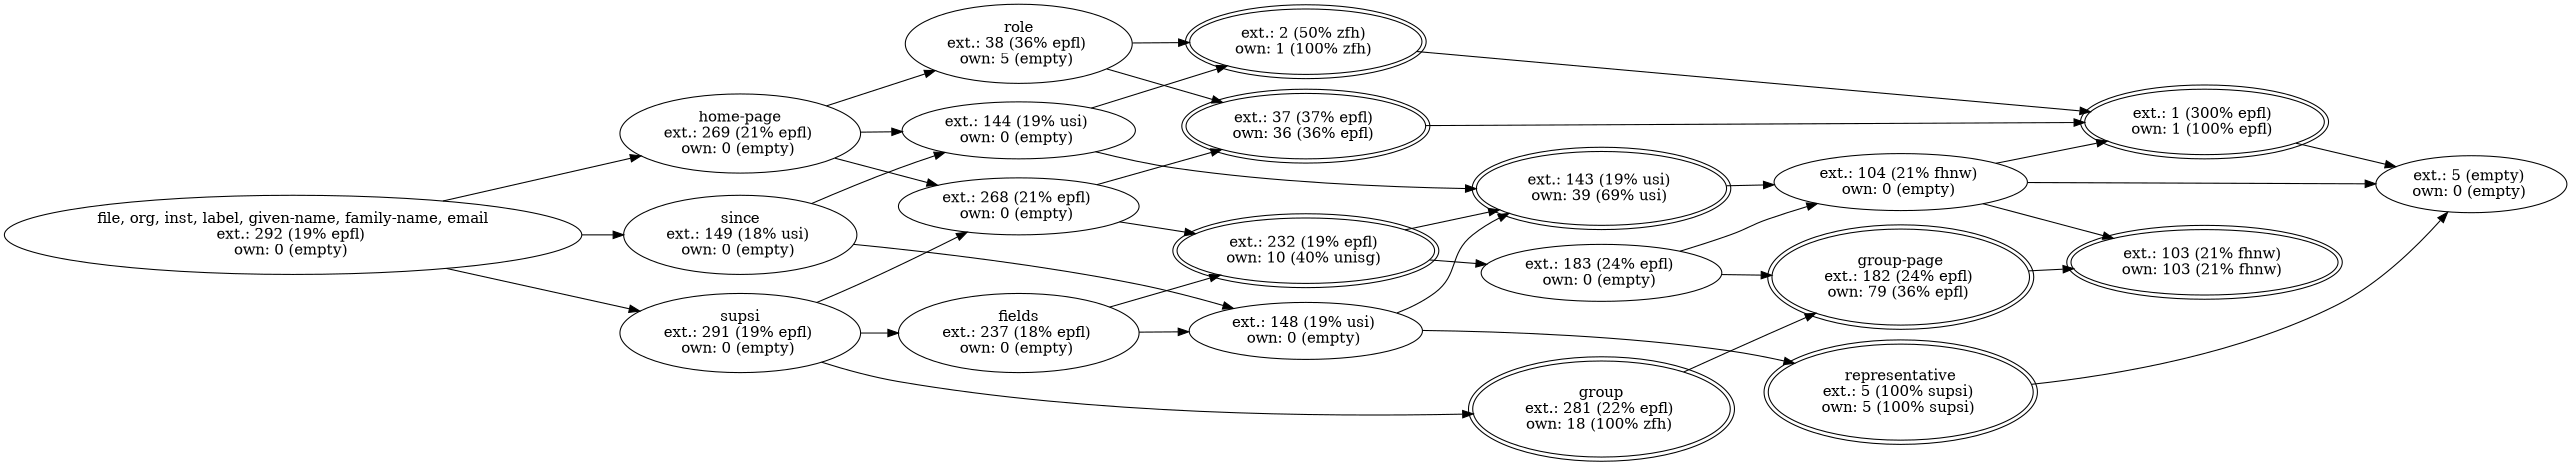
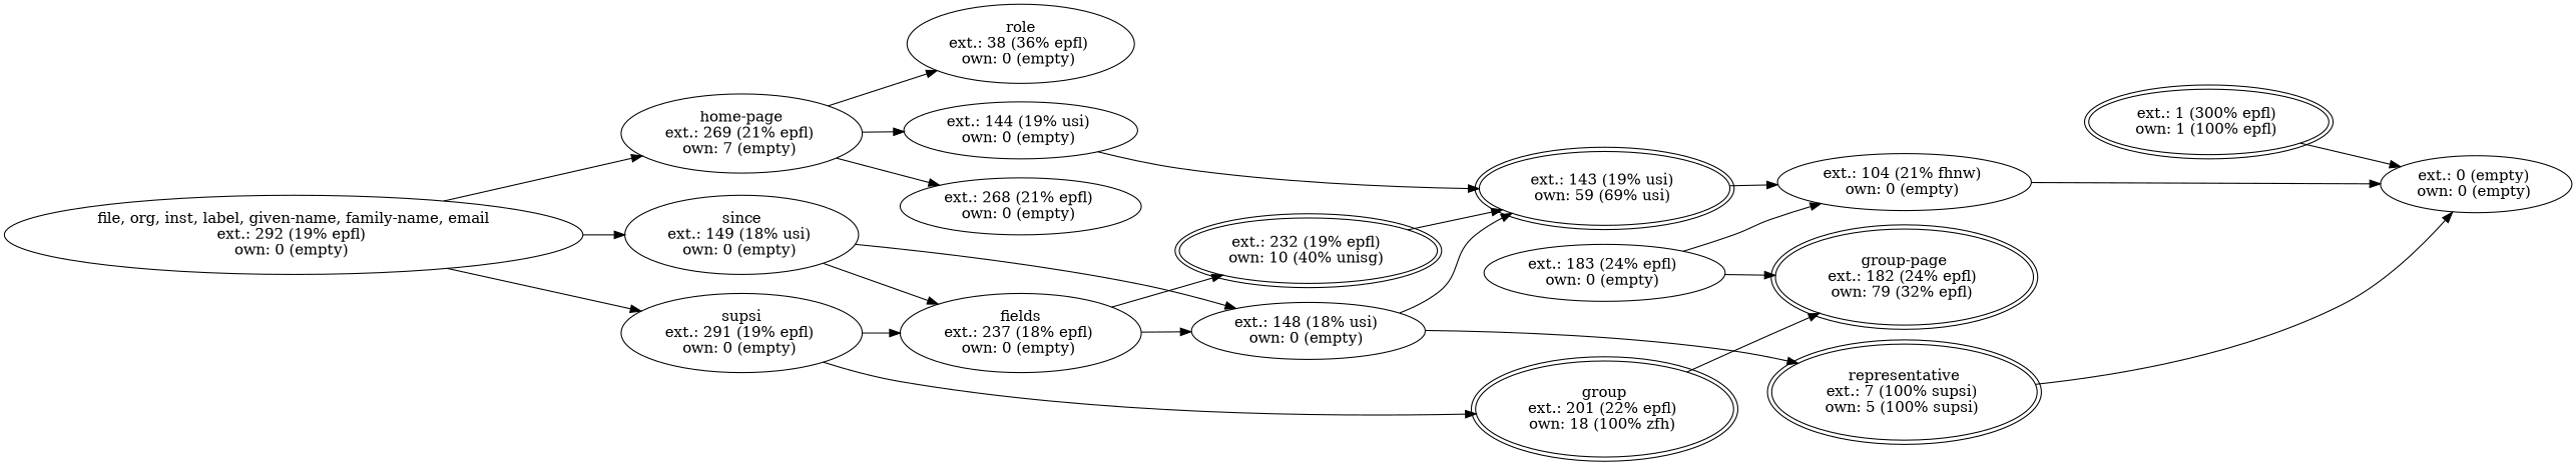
  digraph {
    rankdir=LR
    n1 [label="file, org, inst, label, given-name, family-name, email\next.: 292 (19% epfl) \nown: 0 (empty) "]
    n2 [label="supsi\next.: 291 (19% epfl) \nown: 0 (empty) "]
-   n3 [label="home-page\next.: 269 (21% epfl) \nown: 0 (empty) "]
+   n3 [label="home-page\next.: 269 (21% epfl) \nown: 7 (empty) "]
    n4 [label="since\next.: 149 (18% usi) \nown: 0 (empty) "]
    n5 [label="ext.: 268 (21% epfl) \nown: 0 (empty) "]
    n6 [label="fields\next.: 237 (18% epfl) \nown: 0 (empty) "]
-   n7 [label="group\next.: 281 (22% epfl) \nown: 18 (100% zfh) " peripheries=2]
+   n7 [label="group\next.: 201 (22% epfl) \nown: 18 (100% zfh) " peripheries=2]
    n8 [label="ext.: 144 (19% usi) \nown: 0 (empty) "]
-   n9 [label="role\next.: 38 (36% epfl) \nown: 5 (empty) "]
-   n10 [label="ext.: 148 (19% usi) \nown: 0 (empty) "]
-   n11 [label="ext.: 103 (21% fhnw) \nown: 103 (21% fhnw) " peripheries=2]
-   n12 [label="ext.: 5 (empty) \nown: 0 (empty) "]
-   n13 [label="group-page\next.: 182 (24% epfl) \nown: 79 (36% epfl) " peripheries=2]
+   n9 [label="role\next.: 38 (36% epfl) \nown: 0 (empty) "]
+   n10 [label="ext.: 148 (18% usi) \nown: 0 (empty) "]
+   n12 [label="ext.: 0 (empty) \nown: 0 (empty) "]
+   n13 [label="group-page\next.: 182 (24% epfl) \nown: 79 (32% epfl) " peripheries=2]
    n14 [label="ext.: 104 (21% fhnw) \nown: 0 (empty) "]
    n15 [label="ext.: 1 (300% epfl) \nown: 1 (100% epfl) " peripheries=2]
    n16 [label="ext.: 183 (24% epfl) \nown: 0 (empty) "]
-   n17 [label="ext.: 37 (37% epfl) \nown: 36 (36% epfl) " peripheries=2]
    n18 [label="ext.: 232 (19% epfl) \nown: 10 (40% unisg) " peripheries=2]
-   n19 [label="ext.: 143 (19% usi) \nown: 39 (69% usi) " peripheries=2]
-   n20 [label="representative\next.: 5 (100% supsi) \nown: 5 (100% supsi) " peripheries=2]
-   n21 [label="ext.: 2 (50% zfh) \nown: 1 (100% zfh) " peripheries=2]
+   n19 [label="ext.: 143 (19% usi) \nown: 59 (69% usi) " peripheries=2]
+   n20 [label="representative\next.: 7 (100% supsi) \nown: 5 (100% supsi) " peripheries=2]
    n1 -> n2
    n1 -> n3
    n1 -> n4
-   n2 -> n5
    n2 -> n6
    n2 -> n7
    n3 -> n5
    n3 -> n8
    n3 -> n9
-   n4 -> n8
+   n4 -> n6
    n4 -> n10
-   n5 -> n17
-   n5 -> n18
    n6 -> n10
    n6 -> n18
    n7 -> n13
    n8 -> n19
-   n8 -> n21
-   n9 -> n17
-   n9 -> n21
    n10 -> n19
    n10 -> n20
-   n13 -> n11
-   n14 -> n11
    n14 -> n12
-   n14 -> n15
    n15 -> n12
    n16 -> n13
    n16 -> n14
-   n17 -> n15
-   n18 -> n16
    n18 -> n19
    n19 -> n14
    n20 -> n12
-   n21 -> n15
  }
